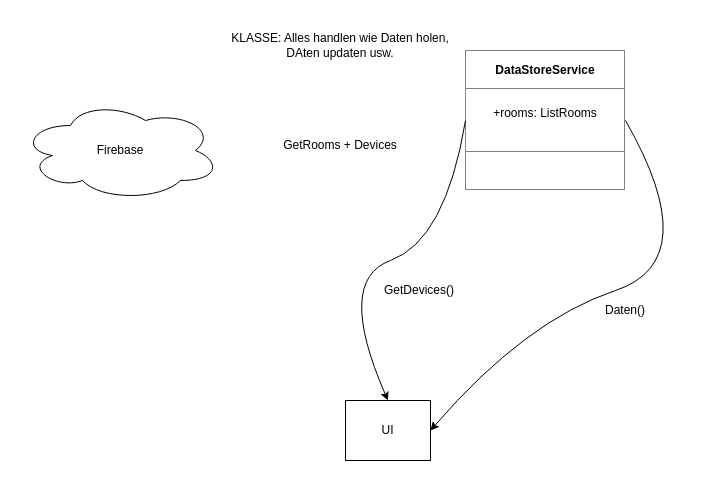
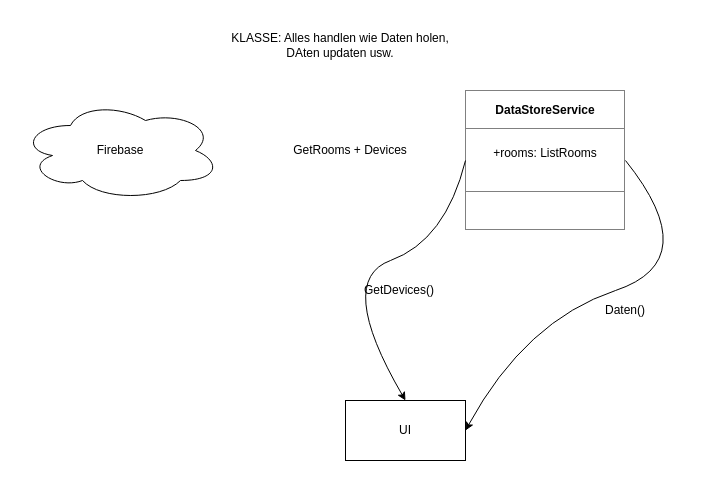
  <mxCell id="0" />
  <mxCell id="1" parent="0" />
  <mxCell id="2" value="Firebase" style="ellipse;shape=cloud;whiteSpace=wrap;html=1;" vertex="1" parent="1"><mxGeometry x="20" y="100" width="200" height="100" as="geometry" /></mxCell>
- <mxCell id="3" value="UI" style="rounded=0;whiteSpace=wrap;html=1;" vertex="1" parent="1"><mxGeometry x="345" y="400" width="85" height="60" as="geometry" /></mxCell>
- <mxCell id="4" value="&lt;table border=&quot;1&quot; width=&quot;100%&quot; cellpadding=&quot;4&quot; style=&quot;width: 100% ; height: 100% ; border-collapse: collapse&quot;&gt;&lt;tbody&gt;&lt;tr&gt;&lt;th align=&quot;center&quot;&gt;DataStoreService&lt;/th&gt;&lt;/tr&gt;&lt;tr&gt;&lt;td align=&quot;center&quot;&gt;+rooms: ListRooms&lt;br&gt;&lt;br&gt;&lt;/td&gt;&lt;/tr&gt;&lt;tr&gt;&lt;td align=&quot;center&quot;&gt;&lt;br&gt;&lt;/td&gt;&lt;/tr&gt;&lt;/tbody&gt;&lt;/table&gt;" style="text;html=1;strokeColor=none;fillColor=none;overflow=fill;" vertex="1" parent="1"><mxGeometry x="465" y="50" width="160" height="140" as="geometry" /></mxCell>
- <mxCell id="5" value="GetRooms + Devices" style="text;html=1;strokeColor=none;fillColor=none;align=center;verticalAlign=middle;whiteSpace=wrap;rounded=0;" vertex="1" parent="1"><mxGeometry x="235" y="135" width="210" height="20" as="geometry" /></mxCell>
+ <mxCell id="3" value="UI" style="rounded=0;whiteSpace=wrap;html=1;" vertex="1" parent="1"><mxGeometry x="345" y="400" width="120" height="60" as="geometry" /></mxCell>
+ <mxCell id="4" value="&lt;table border=&quot;1&quot; width=&quot;100%&quot; cellpadding=&quot;4&quot; style=&quot;width: 100% ; height: 100% ; border-collapse: collapse&quot;&gt;&lt;tbody&gt;&lt;tr&gt;&lt;th align=&quot;center&quot;&gt;DataStoreService&lt;/th&gt;&lt;/tr&gt;&lt;tr&gt;&lt;td align=&quot;center&quot;&gt;+rooms: ListRooms&lt;br&gt;&lt;br&gt;&lt;/td&gt;&lt;/tr&gt;&lt;tr&gt;&lt;td align=&quot;center&quot;&gt;&lt;br&gt;&lt;/td&gt;&lt;/tr&gt;&lt;/tbody&gt;&lt;/table&gt;" style="text;html=1;strokeColor=none;fillColor=none;overflow=fill;" vertex="1" parent="1"><mxGeometry x="465" y="90" width="160" height="140" as="geometry" /></mxCell>
+ <mxCell id="5" value="GetRooms + Devices" style="text;html=1;strokeColor=none;fillColor=none;align=center;verticalAlign=middle;whiteSpace=wrap;rounded=0;" vertex="1" parent="1"><mxGeometry x="245" y="140" width="210" height="20" as="geometry" /></mxCell>
  <mxCell id="6" value="" style="curved=1;endArrow=classic;html=1;exitX=1;exitY=0.5;exitDx=0;exitDy=0;entryX=1;entryY=0.5;entryDx=0;entryDy=0;" edge="1" parent="1" source="4" target="3"><mxGeometry width="50" height="50" relative="1" as="geometry"><mxPoint x="345" y="630" as="sourcePoint" /><mxPoint x="395" y="580" as="targetPoint" /><Array as="points"><mxPoint x="705" y="260" /><mxPoint x="525" y="320" /></Array></mxGeometry></mxCell>
  <mxCell id="7" value="Daten()" style="text;html=1;strokeColor=none;fillColor=none;align=center;verticalAlign=middle;whiteSpace=wrap;rounded=0;" vertex="1" parent="1"><mxGeometry x="605" y="300" width="40" height="20" as="geometry" /></mxCell>
- <mxCell id="8" value="GetDevices()" style="text;html=1;strokeColor=none;fillColor=none;align=center;verticalAlign=middle;whiteSpace=wrap;rounded=0;" vertex="1" parent="1"><mxGeometry x="399" y="280" width="40" height="20" as="geometry" /></mxCell>
+ <mxCell id="8" value="GetDevices()" style="text;html=1;strokeColor=none;fillColor=none;align=center;verticalAlign=middle;whiteSpace=wrap;rounded=0;" vertex="1" parent="1"><mxGeometry x="379" y="280" width="40" height="20" as="geometry" /></mxCell>
  <mxCell id="9" value="" style="curved=1;endArrow=classic;html=1;entryX=0.5;entryY=0;entryDx=0;entryDy=0;exitX=0;exitY=0.5;exitDx=0;exitDy=0;" edge="1" parent="1" source="4" target="3"><mxGeometry width="50" height="50" relative="1" as="geometry"><mxPoint x="395" y="240" as="sourcePoint" /><mxPoint x="445" y="190" as="targetPoint" /><Array as="points"><mxPoint x="445" y="240" /><mxPoint x="335" y="280" /></Array></mxGeometry></mxCell>
  <mxCell id="10" value="KLASSE: Alles handlen wie Daten holen, DAten updaten usw." style="text;html=1;strokeColor=none;fillColor=none;align=center;verticalAlign=middle;whiteSpace=wrap;rounded=0;" vertex="1" parent="1"><mxGeometry x="225" y="20" width="230" height="50" as="geometry" /></mxCell>
  <mxCell id="11" style="edgeStyle=orthogonalEdgeStyle;rounded=0;orthogonalLoop=1;jettySize=auto;html=1;exitX=0.5;exitY=1;exitDx=0;exitDy=0;" edge="1" parent="1" source="4" target="4"><mxGeometry relative="1" as="geometry" /></mxCell>
